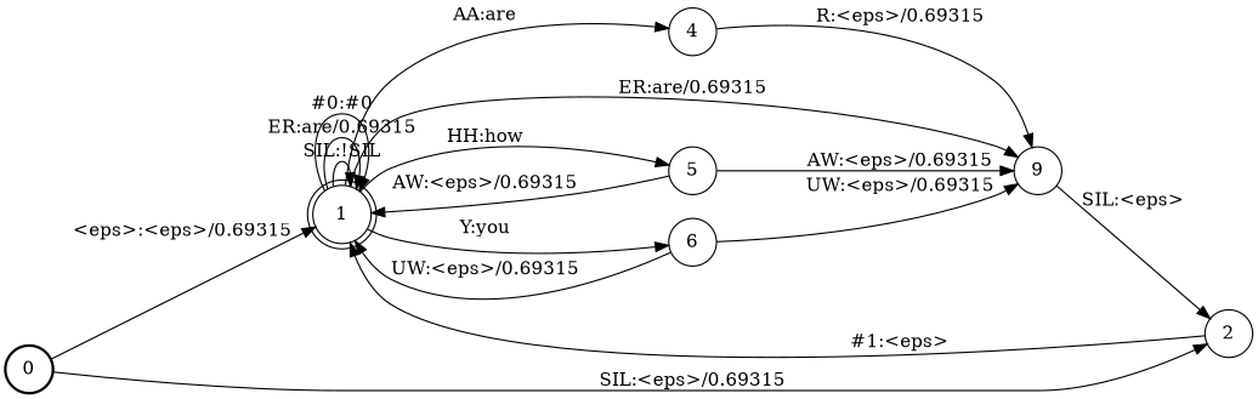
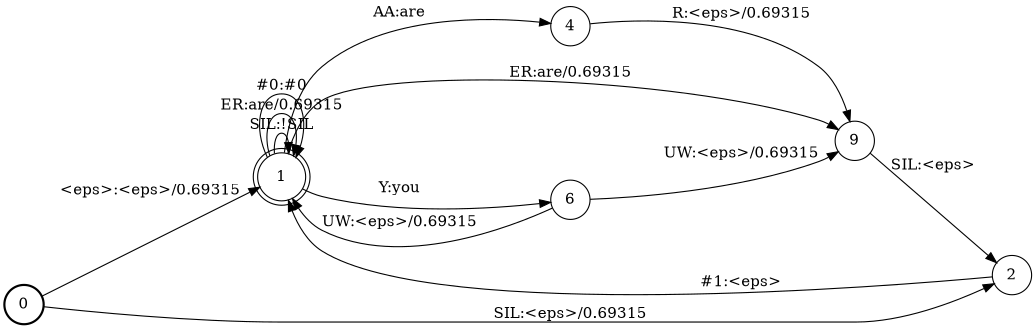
  digraph {
    nodesep=0.25
    rankdir=LR
    ranksep=0.4
    node [fontsize=14 shape=circle style=solid]
    edge [fontsize=14]
    n1 [label=0 style=bold]
    n2 [label=1 shape=doublecircle]
    n3 [label=2]
    n4 [label=4]
    n5 [label=9]
-   n6 [label=5]
    n7 [label=6]
    n1 -> n2 [label="<eps>:<eps>/0.69315"]
    n1 -> n3 [label="SIL:<eps>/0.69315"]
    n2 -> n2 [label="SIL:!SIL"]
    n2 -> n2 [label="ER:are/0.69315"]
    n2 -> n2 [label="#0:#0"]
    n2 -> n4 [label="AA:are"]
    n2 -> n5 [label="ER:are/0.69315"]
-   n2 -> n6 [label="HH:how"]
    n2 -> n7 [label="Y:you"]
    n3 -> n2 [label="#1:<eps>"]
    n4 -> n5 [label="R:<eps>/0.69315"]
    n5 -> n3 [label="SIL:<eps>"]
-   n6 -> n2 [label="AW:<eps>/0.69315"]
-   n6 -> n5 [label="AW:<eps>/0.69315"]
    n7 -> n2 [label="UW:<eps>/0.69315"]
    n7 -> n5 [label="UW:<eps>/0.69315"]
  }
